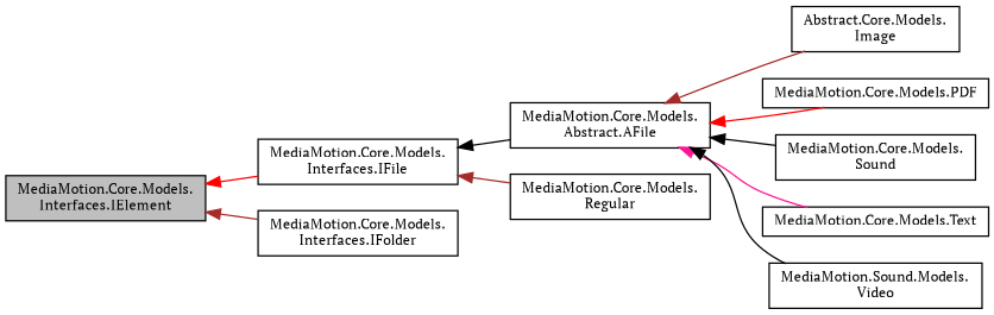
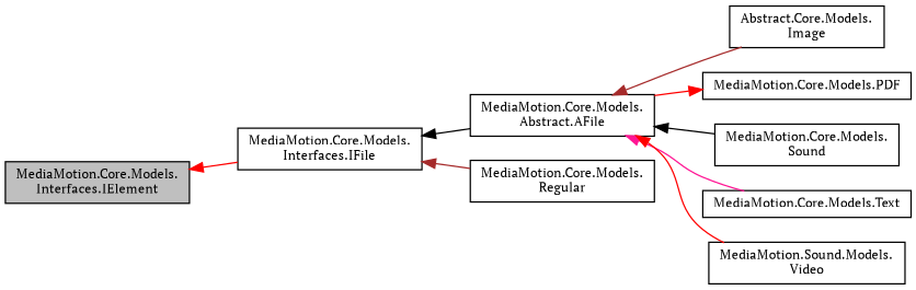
  digraph {
    fontname="PT Serif"
    rankdir=LR
    node [color=black fillcolor=white fontname="PT Serif" fontsize=10 shape=record style=filled]
    edge [color=brown dir=back fontname="PT Serif" fontsize=10 labelfontname=Helvetica labelfontsize=10 style=solid]
    n1 [fillcolor=grey75 fontcolor=black height=0.2 label="MediaMotion.Core.Models.\lInterfaces.IElement" width=0.4]
    n2 [height=0.2 label="MediaMotion.Core.Models.\lInterfaces.IFile" width=0.4]
-   n3 [height=0.2 label="MediaMotion.Core.Models.\lInterfaces.IFolder" width=0.4]
    n4 [height=0.2 label="MediaMotion.Core.Models.\lAbstract.AFile" width=0.4]
    n5 [height=0.2 label="MediaMotion.Core.Models.\lRegular" width=0.4]
    n6 [height=0.2 label="Abstract.Core.Models.\lImage" width=0.4]
    n7 [height=0.2 label="MediaMotion.Core.Models.PDF" width=0.4]
    n8 [height=0.2 label="MediaMotion.Core.Models.\lSound" width=0.4]
    n9 [height=0.2 label="MediaMotion.Core.Models.Text" width=0.4]
    n10 [height=0.2 label="MediaMotion.Sound.Models.\lVideo" width=0.4]
    n1 -> n2 [color=red]
-   n1 -> n3
    n2 -> n4 [color=black]
    n2 -> n5
    n4 -> n6
-   n4 -> n7 [color=red]
+   n7 -> n4 [color=red]
    n4 -> n8 [color=black]
    n4 -> n9 [color=deeppink]
-   n4 -> n10 [color=black]
+   n4 -> n10 [color=red]
  }
